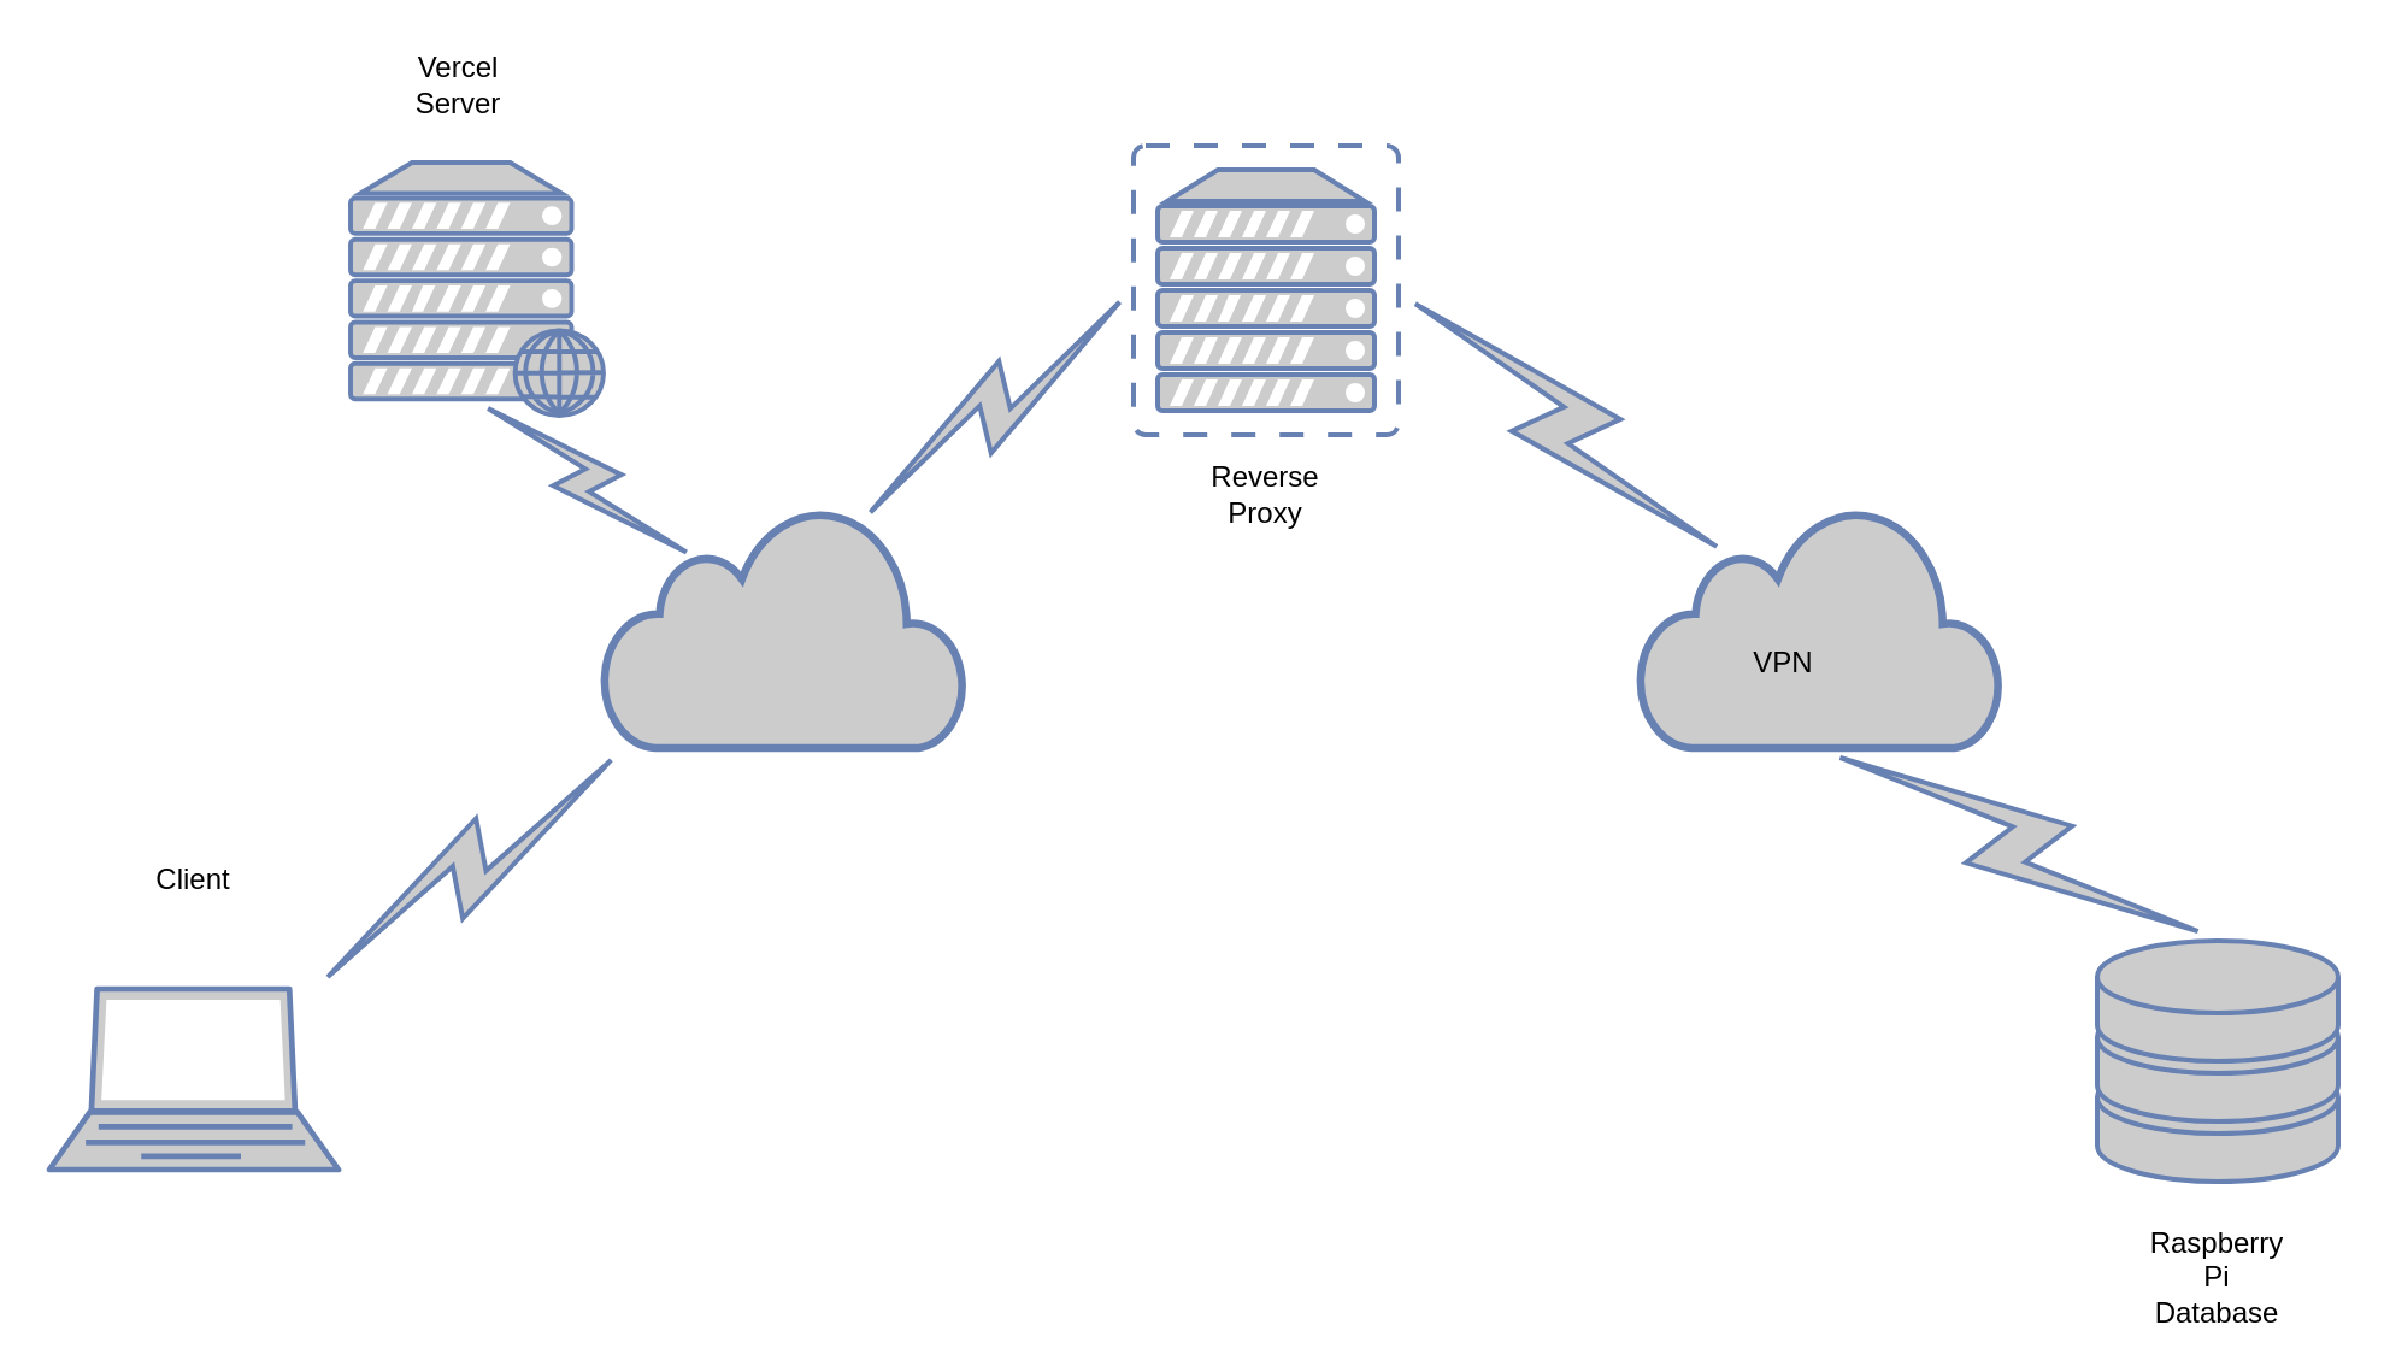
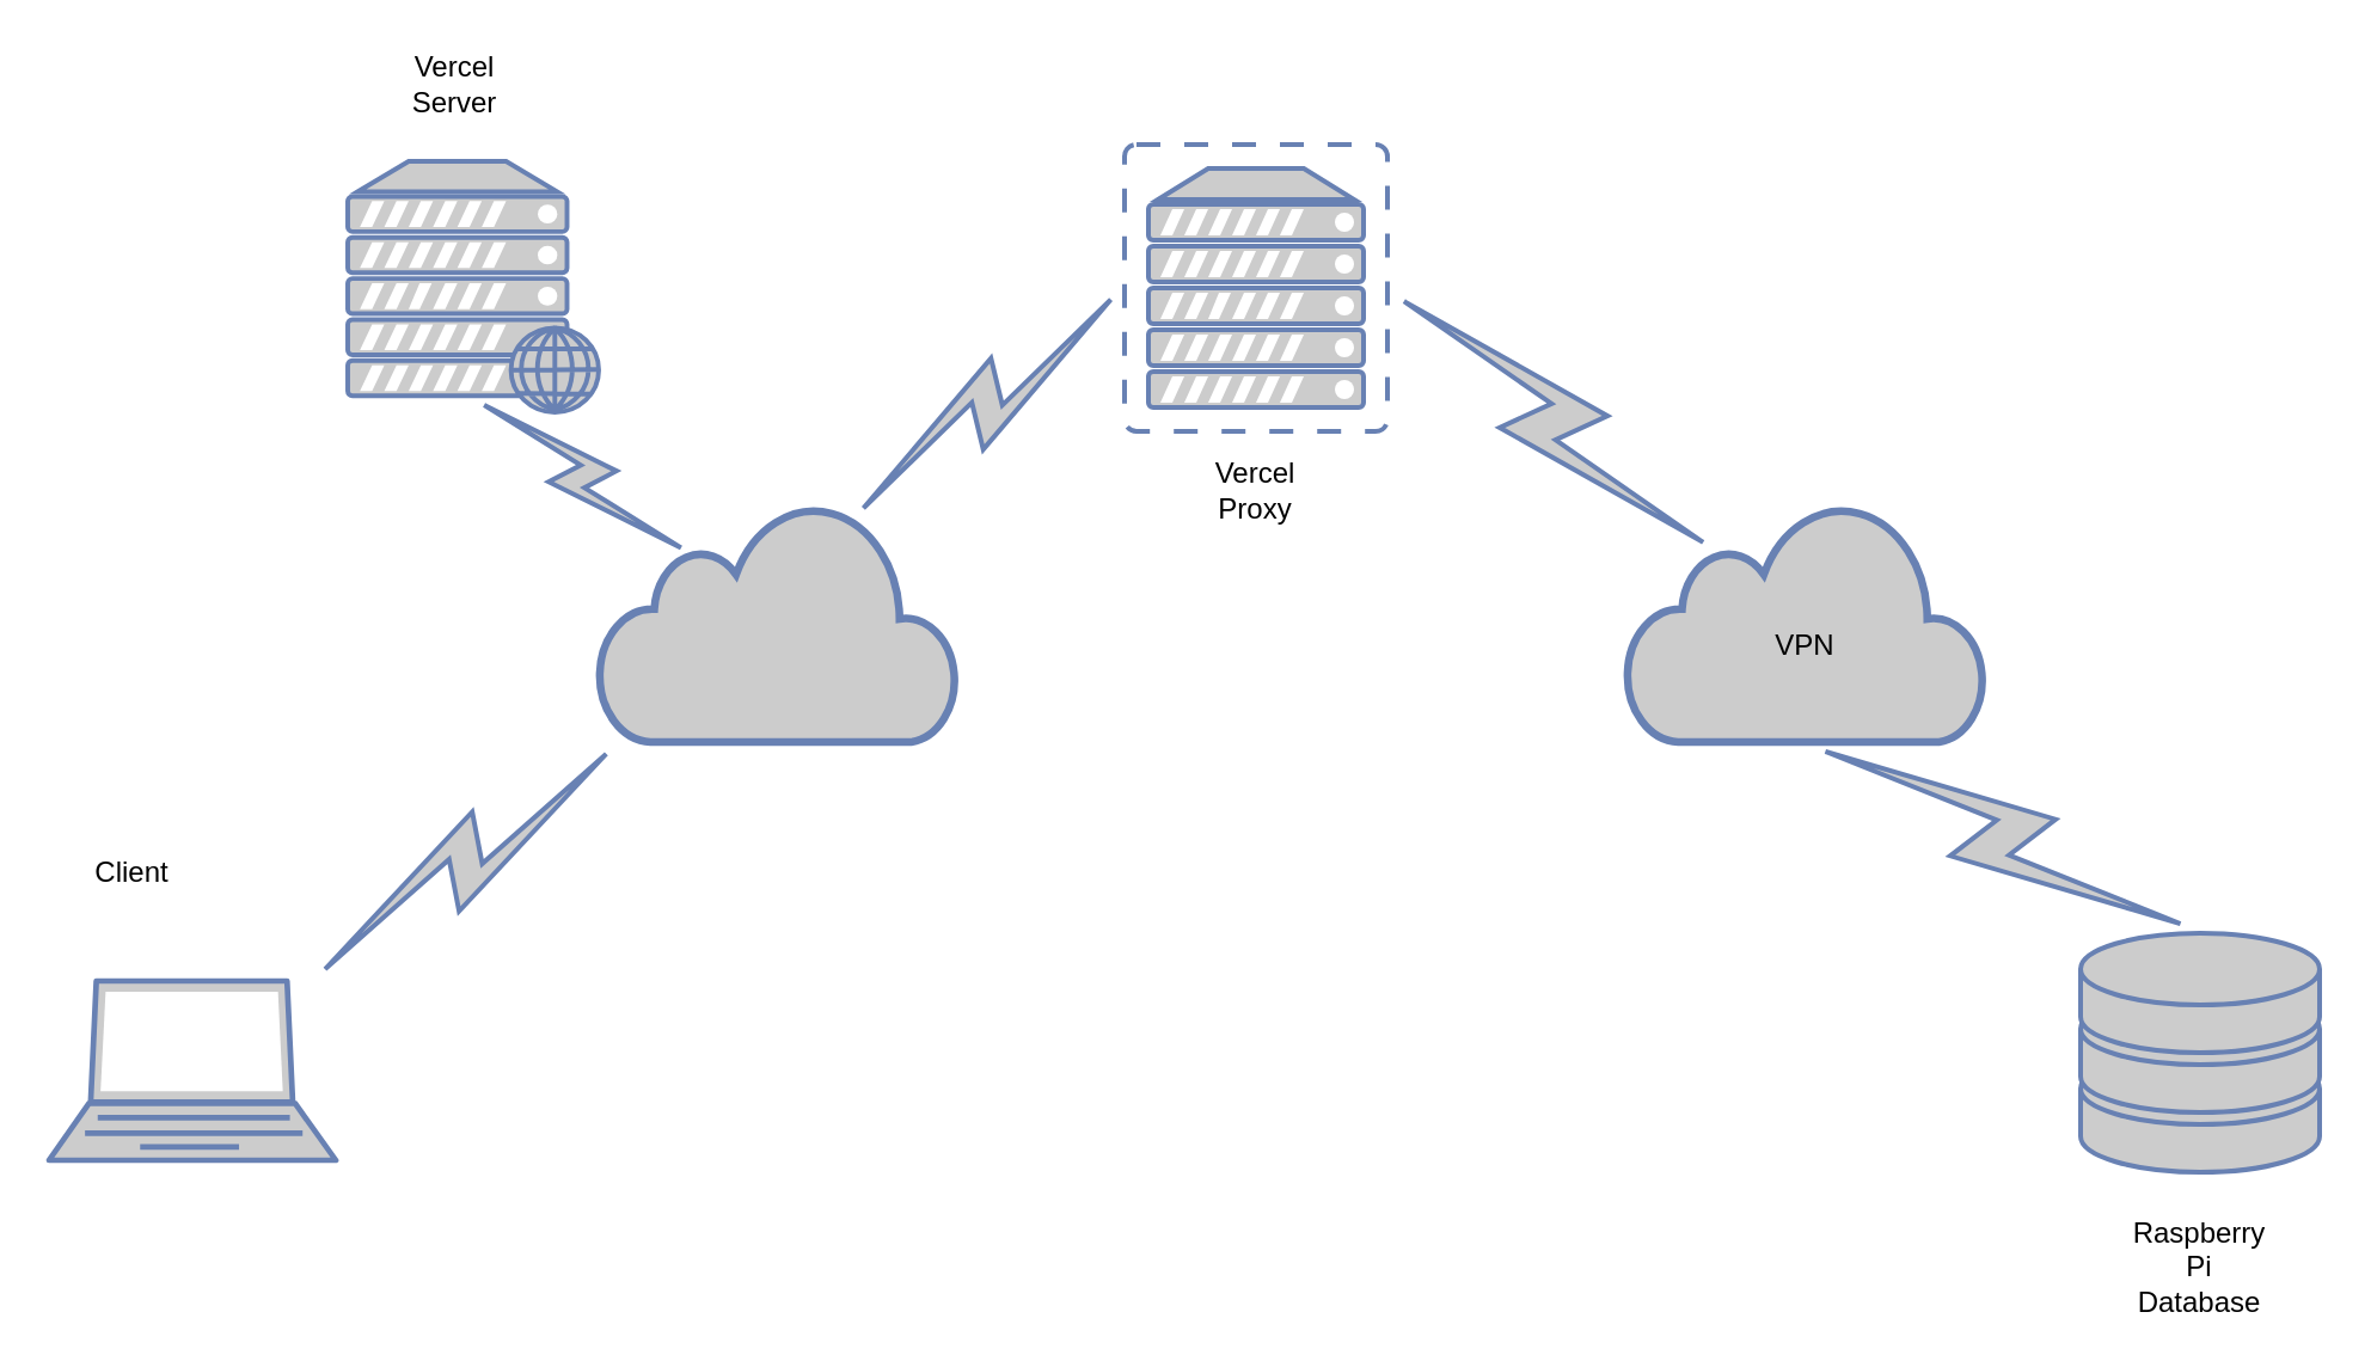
  <mxCell id="0" />
  <mxCell id="1" parent="0" />
  <mxCell id="2" value="" style="fontColor=#0066CC;verticalAlign=top;verticalLabelPosition=bottom;labelPosition=center;align=center;html=1;outlineConnect=0;fillColor=#CCCCCC;strokeColor=#6881B3;gradientColor=none;gradientDirection=north;strokeWidth=2;shape=mxgraph.networks.laptop;" vertex="1" parent="1"><mxGeometry x="20" y="410" width="120" height="75" as="geometry" /></mxCell>
  <mxCell id="3" value="" style="html=1;outlineConnect=0;fillColor=#CCCCCC;strokeColor=#6881B3;gradientColor=none;gradientDirection=north;strokeWidth=2;shape=mxgraph.networks.comm_link_edge;html=1;rounded=0;" edge="1" parent="1" source="2" target="5"><mxGeometry width="100" height="100" relative="1" as="geometry"><mxPoint x="130" y="400" as="sourcePoint" /><mxPoint x="300" y="230" as="targetPoint" /><Array as="points" /></mxGeometry></mxCell>
  <mxCell id="4" value="" style="fontColor=#0066CC;verticalAlign=top;verticalLabelPosition=bottom;labelPosition=center;align=center;html=1;outlineConnect=0;fillColor=#CCCCCC;strokeColor=#6881B3;gradientColor=none;gradientDirection=north;strokeWidth=2;shape=mxgraph.networks.virtual_server;" vertex="1" parent="1"><mxGeometry x="470" y="60" width="110" height="120" as="geometry" /></mxCell>
  <mxCell id="5" value="" style="html=1;outlineConnect=0;fillColor=#CCCCCC;strokeColor=#6881B3;gradientColor=none;gradientDirection=north;strokeWidth=2;shape=mxgraph.networks.cloud;fontColor=#ffffff;" vertex="1" parent="1"><mxGeometry x="250" y="210" width="150" height="100" as="geometry" /></mxCell>
  <mxCell id="6" value="" style="html=1;outlineConnect=0;fillColor=#CCCCCC;strokeColor=#6881B3;gradientColor=none;gradientDirection=north;strokeWidth=2;shape=mxgraph.networks.comm_link_edge;html=1;rounded=0;exitX=0.7;exitY=0.07;exitDx=0;exitDy=0;exitPerimeter=0;entryX=0;entryY=0.5;entryDx=0;entryDy=0;entryPerimeter=0;" edge="1" parent="1" source="5" target="4"><mxGeometry width="100" height="100" relative="1" as="geometry"><mxPoint x="550" y="300" as="sourcePoint" /><mxPoint x="650" y="200" as="targetPoint" /></mxGeometry></mxCell>
  <mxCell id="7" value="" style="html=1;outlineConnect=0;fillColor=#CCCCCC;strokeColor=#6881B3;gradientColor=none;gradientDirection=north;strokeWidth=2;shape=mxgraph.networks.cloud;fontColor=#ffffff;" vertex="1" parent="1"><mxGeometry x="680" y="210" width="150" height="100" as="geometry" /></mxCell>
  <mxCell id="8" value="" style="html=1;outlineConnect=0;fillColor=#CCCCCC;strokeColor=#6881B3;gradientColor=none;gradientDirection=north;strokeWidth=2;shape=mxgraph.networks.comm_link_edge;html=1;rounded=0;exitX=1;exitY=0.5;exitDx=0;exitDy=0;exitPerimeter=0;entryX=0.26;entryY=0.22;entryDx=0;entryDy=0;entryPerimeter=0;" edge="1" parent="1" source="4" target="7"><mxGeometry width="100" height="100" relative="1" as="geometry"><mxPoint x="550" y="300" as="sourcePoint" /><mxPoint x="650" y="200" as="targetPoint" /></mxGeometry></mxCell>
  <mxCell id="9" value="" style="fontColor=#0066CC;verticalAlign=top;verticalLabelPosition=bottom;labelPosition=center;align=center;html=1;outlineConnect=0;fillColor=#CCCCCC;strokeColor=#6881B3;gradientColor=none;gradientDirection=north;strokeWidth=2;shape=mxgraph.networks.web_server;" vertex="1" parent="1"><mxGeometry x="145" y="67" width="105" height="105" as="geometry" /></mxCell>
  <mxCell id="10" value="" style="html=1;outlineConnect=0;fillColor=#CCCCCC;strokeColor=#6881B3;gradientColor=none;gradientDirection=north;strokeWidth=2;shape=mxgraph.networks.comm_link_edge;html=1;rounded=0;exitX=0.26;exitY=0.22;exitDx=0;exitDy=0;exitPerimeter=0;entryX=0.5;entryY=0.94;entryDx=0;entryDy=0;entryPerimeter=0;" edge="1" parent="1" source="5" target="9"><mxGeometry width="100" height="100" relative="1" as="geometry"><mxPoint x="550" y="300" as="sourcePoint" /><mxPoint x="650" y="200" as="targetPoint" /></mxGeometry></mxCell>
  <mxCell id="11" value="" style="fontColor=#0066CC;verticalAlign=top;verticalLabelPosition=bottom;labelPosition=center;align=center;html=1;outlineConnect=0;fillColor=#CCCCCC;strokeColor=#6881B3;gradientColor=none;gradientDirection=north;strokeWidth=2;shape=mxgraph.networks.storage;" vertex="1" parent="1"><mxGeometry x="870" y="390" width="100" height="100" as="geometry" /></mxCell>
  <mxCell id="12" value="" style="html=1;outlineConnect=0;fillColor=#CCCCCC;strokeColor=#6881B3;gradientColor=none;gradientDirection=north;strokeWidth=2;shape=mxgraph.networks.comm_link_edge;html=1;rounded=0;exitX=0.5;exitY=0;exitDx=0;exitDy=0;exitPerimeter=0;entryX=0.5;entryY=1;entryDx=0;entryDy=0;entryPerimeter=0;" edge="1" parent="1" source="11" target="7"><mxGeometry width="100" height="100" relative="1" as="geometry"><mxPoint x="790" y="430" as="sourcePoint" /><mxPoint x="890" y="330" as="targetPoint" /></mxGeometry></mxCell>
- <mxCell id="13" value="VPN" style="text;html=1;strokeColor=none;fillColor=none;align=center;verticalAlign=middle;whiteSpace=wrap;rounded=0;" vertex="1" parent="1"><mxGeometry x="685" y="245" width="110" height="60" as="geometry" /></mxCell>
- <mxCell id="14" value="Reverse Proxy" style="text;html=1;strokeColor=none;fillColor=none;align=center;verticalAlign=middle;whiteSpace=wrap;rounded=0;" vertex="1" parent="1"><mxGeometry x="495" y="190" width="60" height="30" as="geometry" /></mxCell>
+ <mxCell id="13" value="VPN" style="text;html=1;strokeColor=none;fillColor=none;align=center;verticalAlign=middle;whiteSpace=wrap;rounded=0;" vertex="1" parent="1"><mxGeometry x="700" y="240" width="110" height="60" as="geometry" /></mxCell>
+ <mxCell id="14" value="Vercel Proxy" style="text;html=1;strokeColor=none;fillColor=none;align=center;verticalAlign=middle;whiteSpace=wrap;rounded=0;" vertex="1" parent="1"><mxGeometry x="495" y="190" width="60" height="30" as="geometry" /></mxCell>
  <mxCell id="15" value="Vercel Server" style="text;html=1;strokeColor=none;fillColor=none;align=center;verticalAlign=middle;whiteSpace=wrap;rounded=0;" vertex="1" parent="1"><mxGeometry x="160" y="20" width="60" height="30" as="geometry" /></mxCell>
- <mxCell id="16" value="Client" style="text;html=1;strokeColor=none;fillColor=none;align=center;verticalAlign=middle;whiteSpace=wrap;rounded=0;" vertex="1" parent="1"><mxGeometry x="50" y="350" width="60" height="30" as="geometry" /></mxCell>
+ <mxCell id="16" value="Client" style="text;html=1;strokeColor=none;fillColor=none;align=center;verticalAlign=middle;whiteSpace=wrap;rounded=0;" vertex="1" parent="1"><mxGeometry x="25" y="350" width="60" height="30" as="geometry" /></mxCell>
  <mxCell id="17" value="Raspberry Pi Database" style="text;html=1;strokeColor=none;fillColor=none;align=center;verticalAlign=middle;whiteSpace=wrap;rounded=0;" vertex="1" parent="1"><mxGeometry x="890" y="515" width="60" height="30" as="geometry" /></mxCell>
